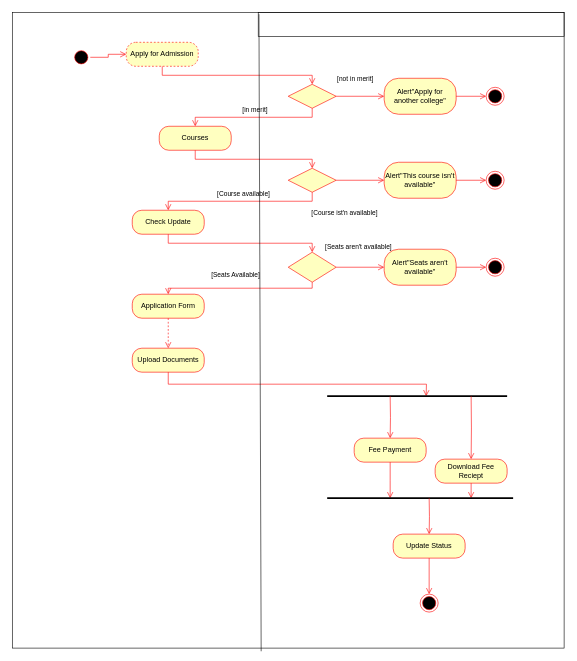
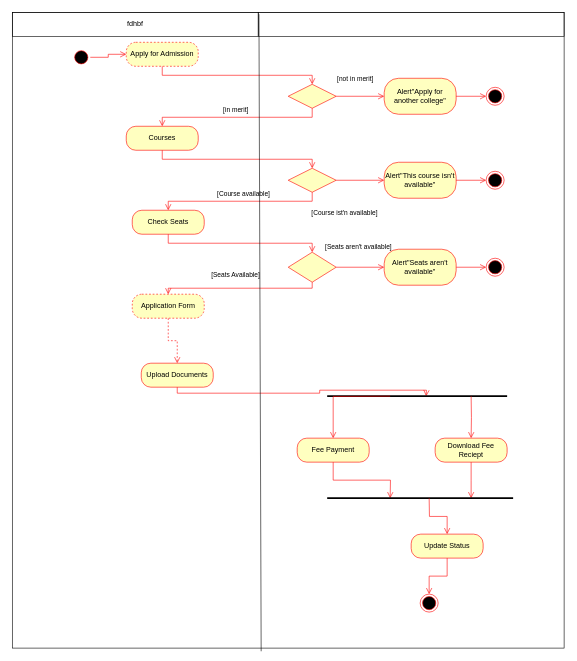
  <mxCell id="0" />
  <mxCell id="1" parent="0" />
  <mxCell id="2" value="" style="ellipse;html=1;shape=startState;fillColor=#000000;strokeColor=#ff0000;" vertex="1" parent="1"><mxGeometry x="120" y="80" width="30" height="30" as="geometry" /></mxCell>
  <mxCell id="3" value="" style="edgeStyle=orthogonalEdgeStyle;html=1;verticalAlign=bottom;endArrow=open;endSize=8;strokeColor=#ff0000;rounded=0;exitX=1;exitY=0.5;exitDx=0;exitDy=0;entryX=0;entryY=0.5;entryDx=0;entryDy=0;" edge="1" source="2" parent="1" target="4"><mxGeometry relative="1" as="geometry"><mxPoint x="420" y="100" as="targetPoint" /></mxGeometry></mxCell>
  <mxCell id="4" value="Apply for Admission" style="rounded=1;whiteSpace=wrap;html=1;arcSize=40;fontColor=#000000;fillColor=#ffffc0;strokeColor=#ff0000;dashed=1;" vertex="1" parent="1"><mxGeometry x="210" y="70" width="120" height="40" as="geometry" /></mxCell>
  <mxCell id="5" value="" style="edgeStyle=orthogonalEdgeStyle;html=1;verticalAlign=bottom;endArrow=open;endSize=8;strokeColor=#ff0000;rounded=0;entryX=0.5;entryY=0;entryDx=0;entryDy=0;exitX=0.5;exitY=1;exitDx=0;exitDy=0;" edge="1" source="4" parent="1" target="6"><mxGeometry relative="1" as="geometry"><mxPoint x="425" y="200" as="targetPoint" /></mxGeometry></mxCell>
  <mxCell id="6" value="&amp;nbsp;" style="rhombus;whiteSpace=wrap;html=1;fontColor=#000000;fillColor=#ffffc0;strokeColor=#ff0000;" vertex="1" parent="1"><mxGeometry x="480" y="140" width="80" height="40" as="geometry" /></mxCell>
  <mxCell id="7" value="[not in merit]" style="edgeStyle=orthogonalEdgeStyle;html=1;align=left;verticalAlign=bottom;endArrow=open;endSize=8;strokeColor=#ff0000;rounded=0;entryX=0;entryY=0.5;entryDx=0;entryDy=0;exitX=1;exitY=0.5;exitDx=0;exitDy=0;" edge="1" source="6" parent="1" target="39"><mxGeometry x="-1" y="20" relative="1" as="geometry"><mxPoint x="560" y="220" as="targetPoint" /><mxPoint as="offset" /></mxGeometry></mxCell>
  <mxCell id="8" value="[in merit]" style="edgeStyle=orthogonalEdgeStyle;html=1;align=left;verticalAlign=top;endArrow=open;endSize=8;strokeColor=#ff0000;rounded=0;exitX=0.5;exitY=1;exitDx=0;exitDy=0;entryX=0.5;entryY=0;entryDx=0;entryDy=0;" edge="1" source="6" parent="1" target="10"><mxGeometry x="0.179" y="-25" relative="1" as="geometry"><mxPoint x="420" y="300" as="targetPoint" /><mxPoint as="offset" /></mxGeometry></mxCell>
  <mxCell id="9" value="" style="ellipse;html=1;shape=endState;fillColor=#000000;strokeColor=#ff0000;" vertex="1" parent="1"><mxGeometry x="810" y="145" width="30" height="30" as="geometry" /></mxCell>
- <mxCell id="10" value="Courses" style="rounded=1;whiteSpace=wrap;html=1;arcSize=40;fontColor=#000000;fillColor=#ffffc0;strokeColor=#ff0000;" vertex="1" parent="1"><mxGeometry x="265" y="210" width="120" height="40" as="geometry" /></mxCell>
+ <mxCell id="10" value="Courses" style="rounded=1;whiteSpace=wrap;html=1;arcSize=40;fontColor=#000000;fillColor=#ffffc0;strokeColor=#ff0000;" vertex="1" parent="1"><mxGeometry x="210" y="210" width="120" height="40" as="geometry" /></mxCell>
  <mxCell id="11" value="" style="edgeStyle=orthogonalEdgeStyle;html=1;verticalAlign=bottom;endArrow=open;endSize=8;strokeColor=#ff0000;rounded=0;exitX=0.5;exitY=1;exitDx=0;exitDy=0;entryX=0.5;entryY=0;entryDx=0;entryDy=0;" edge="1" source="10" parent="1" target="12"><mxGeometry relative="1" as="geometry"><mxPoint x="420" y="400" as="targetPoint" /></mxGeometry></mxCell>
  <mxCell id="12" value="&amp;nbsp;" style="rhombus;whiteSpace=wrap;html=1;fontColor=#000000;fillColor=#ffffc0;strokeColor=#ff0000;" vertex="1" parent="1"><mxGeometry x="480" y="280" width="80" height="40" as="geometry" /></mxCell>
  <mxCell id="13" value="[Course ist'n available]" style="edgeStyle=orthogonalEdgeStyle;html=1;align=left;verticalAlign=bottom;endArrow=open;endSize=8;strokeColor=#ff0000;rounded=0;entryX=0.5;entryY=0;entryDx=0;entryDy=0;exitX=0.5;exitY=1;exitDx=0;exitDy=0;" edge="1" source="12" parent="1" target="16"><mxGeometry x="-1" y="-63" relative="1" as="geometry"><mxPoint x="210" y="420" as="targetPoint" /><mxPoint x="380" y="420" as="sourcePoint" /><Array as="points" /><mxPoint x="60" y="43" as="offset" /></mxGeometry></mxCell>
  <mxCell id="14" value="[Course available]" style="edgeStyle=orthogonalEdgeStyle;html=1;align=left;verticalAlign=top;endArrow=open;endSize=8;strokeColor=#ff0000;rounded=0;exitX=1;exitY=0.5;exitDx=0;exitDy=0;entryX=0;entryY=0.5;entryDx=0;entryDy=0;" edge="1" source="12" parent="1" target="40"><mxGeometry x="-1" y="-200" relative="1" as="geometry"><mxPoint x="620" y="300" as="targetPoint" /><mxPoint x="-200" y="-190" as="offset" /></mxGeometry></mxCell>
  <mxCell id="15" value="" style="ellipse;html=1;shape=endState;fillColor=#000000;strokeColor=#ff0000;" vertex="1" parent="1"><mxGeometry x="810" y="285" width="30" height="30" as="geometry" /></mxCell>
- <mxCell id="16" value="Check Update" style="rounded=1;whiteSpace=wrap;html=1;arcSize=40;fontColor=#000000;fillColor=#ffffc0;strokeColor=#ff0000;" vertex="1" parent="1"><mxGeometry x="220" y="350" width="120" height="40" as="geometry" /></mxCell>
+ <mxCell id="16" value="Check Seats" style="rounded=1;whiteSpace=wrap;html=1;arcSize=40;fontColor=#000000;fillColor=#ffffc0;strokeColor=#ff0000;" vertex="1" parent="1"><mxGeometry x="220" y="350" width="120" height="40" as="geometry" /></mxCell>
  <mxCell id="17" value="" style="edgeStyle=orthogonalEdgeStyle;html=1;verticalAlign=bottom;endArrow=open;endSize=8;strokeColor=#ff0000;rounded=0;entryX=0.5;entryY=0;entryDx=0;entryDy=0;exitX=0.5;exitY=1;exitDx=0;exitDy=0;" edge="1" source="16" parent="1" target="18"><mxGeometry relative="1" as="geometry"><mxPoint x="420" y="600" as="targetPoint" /><mxPoint x="420" y="540" as="sourcePoint" /></mxGeometry></mxCell>
  <mxCell id="18" value="&amp;nbsp;" style="rhombus;whiteSpace=wrap;html=1;fontColor=#000000;fillColor=#ffffc0;strokeColor=#ff0000;" vertex="1" parent="1"><mxGeometry x="480" y="420" width="80" height="50" as="geometry" /></mxCell>
  <mxCell id="19" value="[Seats aren't available]" style="edgeStyle=orthogonalEdgeStyle;html=1;align=left;verticalAlign=bottom;endArrow=open;endSize=8;strokeColor=#ff0000;rounded=0;entryX=0;entryY=0.5;entryDx=0;entryDy=0;exitX=1;exitY=0.5;exitDx=0;exitDy=0;" edge="1" source="18" parent="1" target="41"><mxGeometry x="-1" y="32" relative="1" as="geometry"><mxPoint x="630" y="620" as="targetPoint" /><Array as="points" /><mxPoint x="-20" y="7" as="offset" /></mxGeometry></mxCell>
  <mxCell id="20" value="[Seats Available]" style="edgeStyle=orthogonalEdgeStyle;html=1;align=left;verticalAlign=top;endArrow=open;endSize=8;strokeColor=#ff0000;rounded=0;entryX=0.5;entryY=0;entryDx=0;entryDy=0;exitX=0.5;exitY=1;exitDx=0;exitDy=0;" edge="1" source="18" parent="1" target="23"><mxGeometry x="0.385" y="-35" relative="1" as="geometry"><mxPoint x="420" y="730" as="targetPoint" /><mxPoint as="offset" /></mxGeometry></mxCell>
  <mxCell id="21" value="" style="edgeStyle=orthogonalEdgeStyle;html=1;verticalAlign=bottom;endArrow=open;endSize=8;strokeColor=#ff0000;rounded=0;exitX=1;exitY=0.5;exitDx=0;exitDy=0;entryX=0;entryY=0.5;entryDx=0;entryDy=0;" edge="1" source="41" parent="1" target="22"><mxGeometry relative="1" as="geometry"><mxPoint x="690" y="700" as="targetPoint" /><mxPoint x="690" y="640" as="sourcePoint" /></mxGeometry></mxCell>
  <mxCell id="22" value="" style="ellipse;html=1;shape=endState;fillColor=#000000;strokeColor=#ff0000;" vertex="1" parent="1"><mxGeometry x="810" y="430" width="30" height="30" as="geometry" /></mxCell>
- <mxCell id="23" value="Application Form" style="rounded=1;whiteSpace=wrap;html=1;arcSize=40;fontColor=#000000;fillColor=#ffffc0;strokeColor=#ff0000;" vertex="1" parent="1"><mxGeometry x="220" y="490" width="120" height="40" as="geometry" /></mxCell>
+ <mxCell id="23" value="Application Form" style="rounded=1;whiteSpace=wrap;html=1;arcSize=40;fontColor=#000000;fillColor=#ffffc0;strokeColor=#ff0000;dashed=1;" vertex="1" parent="1"><mxGeometry x="220" y="490" width="120" height="40" as="geometry" /></mxCell>
  <mxCell id="24" value="" style="edgeStyle=orthogonalEdgeStyle;html=1;verticalAlign=bottom;endArrow=open;endSize=8;strokeColor=#ff0000;rounded=0;exitX=0.5;exitY=1;exitDx=0;exitDy=0;entryX=0.5;entryY=0;entryDx=0;entryDy=0;dashed=1;" edge="1" source="23" parent="1" target="25"><mxGeometry relative="1" as="geometry"><mxPoint x="420" y="820" as="targetPoint" /></mxGeometry></mxCell>
- <mxCell id="25" value="Upload Documents" style="rounded=1;whiteSpace=wrap;html=1;arcSize=40;fontColor=#000000;fillColor=#ffffc0;strokeColor=#ff0000;" vertex="1" parent="1"><mxGeometry x="220" y="580" width="120" height="40" as="geometry" /></mxCell>
+ <mxCell id="25" value="Upload Documents" style="rounded=1;whiteSpace=wrap;html=1;arcSize=40;fontColor=#000000;fillColor=#ffffc0;strokeColor=#ff0000;" vertex="1" parent="1"><mxGeometry x="235" y="605" width="120" height="40" as="geometry" /></mxCell>
  <mxCell id="26" value="" style="edgeStyle=orthogonalEdgeStyle;html=1;verticalAlign=bottom;endArrow=open;endSize=8;strokeColor=#ff0000;rounded=0;exitX=0.5;exitY=1;exitDx=0;exitDy=0;" edge="1" source="25" parent="1"><mxGeometry relative="1" as="geometry"><mxPoint x="710" y="660" as="targetPoint" /></mxGeometry></mxCell>
  <mxCell id="27" value="" style="endArrow=none;startArrow=none;endFill=0;startFill=0;endSize=8;html=1;verticalAlign=bottom;labelBackgroundColor=none;strokeWidth=3;rounded=0;" edge="1" parent="1"><mxGeometry width="160" relative="1" as="geometry"><mxPoint x="545" y="660" as="sourcePoint" /><mxPoint x="845" y="660" as="targetPoint" /></mxGeometry></mxCell>
  <mxCell id="28" value="" style="edgeStyle=orthogonalEdgeStyle;html=1;verticalAlign=bottom;endArrow=open;endSize=8;strokeColor=#ff0000;rounded=0;entryX=0.5;entryY=0;entryDx=0;entryDy=0;" edge="1" parent="1" target="30"><mxGeometry relative="1" as="geometry"><mxPoint x="655" y="730" as="targetPoint" /><mxPoint x="650" y="660" as="sourcePoint" /></mxGeometry></mxCell>
  <mxCell id="29" value="" style="edgeStyle=orthogonalEdgeStyle;html=1;verticalAlign=bottom;endArrow=open;endSize=8;strokeColor=#ff0000;rounded=0;entryX=0.5;entryY=0;entryDx=0;entryDy=0;" edge="1" parent="1" target="32"><mxGeometry relative="1" as="geometry"><mxPoint x="775" y="730" as="targetPoint" /><mxPoint x="785" y="660" as="sourcePoint" /><Array as="points" /></mxGeometry></mxCell>
- <mxCell id="30" value="Fee Payment" style="rounded=1;whiteSpace=wrap;html=1;arcSize=40;fontColor=#000000;fillColor=#ffffc0;strokeColor=#ff0000;" vertex="1" parent="1"><mxGeometry x="590" y="730" width="120" height="40" as="geometry" /></mxCell>
+ <mxCell id="30" value="Fee Payment" style="rounded=1;whiteSpace=wrap;html=1;arcSize=40;fontColor=#000000;fillColor=#ffffc0;strokeColor=#ff0000;" vertex="1" parent="1"><mxGeometry x="495" y="730" width="120" height="40" as="geometry" /></mxCell>
  <mxCell id="31" value="" style="edgeStyle=orthogonalEdgeStyle;html=1;verticalAlign=bottom;endArrow=open;endSize=8;strokeColor=#ff0000;rounded=0;exitX=0.5;exitY=1;exitDx=0;exitDy=0;" edge="1" source="30" parent="1"><mxGeometry relative="1" as="geometry"><mxPoint x="650" y="830" as="targetPoint" /></mxGeometry></mxCell>
- <mxCell id="32" value="Download Fee Reciept" style="rounded=1;whiteSpace=wrap;html=1;arcSize=40;fontColor=#000000;fillColor=#ffffc0;strokeColor=#ff0000;" vertex="1" parent="1"><mxGeometry x="725" y="765" width="120" height="40" as="geometry" /></mxCell>
+ <mxCell id="32" value="Download Fee Reciept" style="rounded=1;whiteSpace=wrap;html=1;arcSize=40;fontColor=#000000;fillColor=#ffffc0;strokeColor=#ff0000;" vertex="1" parent="1"><mxGeometry x="725" y="730" width="120" height="40" as="geometry" /></mxCell>
  <mxCell id="33" value="" style="edgeStyle=orthogonalEdgeStyle;html=1;verticalAlign=bottom;endArrow=open;endSize=8;strokeColor=#ff0000;rounded=0;exitX=0.5;exitY=1;exitDx=0;exitDy=0;" edge="1" source="32" parent="1"><mxGeometry relative="1" as="geometry"><mxPoint x="785" y="830" as="targetPoint" /></mxGeometry></mxCell>
  <mxCell id="34" value="" style="endArrow=none;startArrow=none;endFill=0;startFill=0;endSize=8;html=1;verticalAlign=bottom;labelBackgroundColor=none;strokeWidth=3;rounded=0;" edge="1" parent="1"><mxGeometry width="160" relative="1" as="geometry"><mxPoint x="545" y="830" as="sourcePoint" /><mxPoint x="855" y="830" as="targetPoint" /></mxGeometry></mxCell>
- <mxCell id="35" value="Update Status" style="rounded=1;whiteSpace=wrap;html=1;arcSize=40;fontColor=#000000;fillColor=#ffffc0;strokeColor=#ff0000;" vertex="1" parent="1"><mxGeometry x="655" y="890" width="120" height="40" as="geometry" /></mxCell>
+ <mxCell id="35" value="Update Status" style="rounded=1;whiteSpace=wrap;html=1;arcSize=40;fontColor=#000000;fillColor=#ffffc0;strokeColor=#ff0000;" vertex="1" parent="1"><mxGeometry x="685" y="890" width="120" height="40" as="geometry" /></mxCell>
  <mxCell id="36" value="" style="edgeStyle=orthogonalEdgeStyle;html=1;verticalAlign=bottom;endArrow=open;endSize=8;strokeColor=#ff0000;rounded=0;entryX=0.5;entryY=0;entryDx=0;entryDy=0;exitX=0.5;exitY=1;exitDx=0;exitDy=0;" edge="1" source="35" parent="1" target="38"><mxGeometry relative="1" as="geometry"><mxPoint x="715" y="990" as="targetPoint" /></mxGeometry></mxCell>
  <mxCell id="37" value="" style="edgeStyle=orthogonalEdgeStyle;html=1;verticalAlign=bottom;endArrow=open;endSize=8;strokeColor=#ff0000;rounded=0;entryX=0.5;entryY=0;entryDx=0;entryDy=0;" edge="1" parent="1" target="35"><mxGeometry relative="1" as="geometry"><mxPoint x="725" y="1000" as="targetPoint" /><mxPoint x="715" y="830" as="sourcePoint" /></mxGeometry></mxCell>
  <mxCell id="38" value="" style="ellipse;html=1;shape=endState;fillColor=#000000;strokeColor=#ff0000;" vertex="1" parent="1"><mxGeometry x="700" y="990" width="30" height="30" as="geometry" /></mxCell>
  <mxCell id="39" value="Alert&quot;Apply for another college&quot;" style="whiteSpace=wrap;html=1;fillColor=#ffffc0;strokeColor=#ff0000;fontColor=#000000;rounded=1;arcSize=40;" vertex="1" parent="1"><mxGeometry x="640" y="130" width="120" height="60" as="geometry" /></mxCell>
  <mxCell id="40" value="Alert&quot;This course isn't available&quot;" style="whiteSpace=wrap;html=1;fillColor=#ffffc0;strokeColor=#ff0000;fontColor=#000000;rounded=1;arcSize=40;" vertex="1" parent="1"><mxGeometry x="640" y="270" width="120" height="60" as="geometry" /></mxCell>
  <mxCell id="41" value="Alert&quot;Seats aren't available&quot;" style="whiteSpace=wrap;html=1;fillColor=#ffffc0;strokeColor=#ff0000;fontColor=#000000;rounded=1;arcSize=40;" vertex="1" parent="1"><mxGeometry x="640" y="415" width="120" height="60" as="geometry" /></mxCell>
  <mxCell id="42" value="" style="edgeStyle=orthogonalEdgeStyle;html=1;verticalAlign=bottom;endArrow=open;endSize=8;strokeColor=#ff0000;rounded=0;exitX=1;exitY=0.5;exitDx=0;exitDy=0;entryX=0;entryY=0.5;entryDx=0;entryDy=0;" edge="1" parent="1" source="39" target="9"><mxGeometry relative="1" as="geometry"><mxPoint x="430" y="110" as="targetPoint" /><mxPoint x="430" y="70" as="sourcePoint" /></mxGeometry></mxCell>
  <mxCell id="43" value="" style="edgeStyle=orthogonalEdgeStyle;html=1;verticalAlign=bottom;endArrow=open;endSize=8;strokeColor=#ff0000;rounded=0;exitX=1;exitY=0.5;exitDx=0;exitDy=0;entryX=0;entryY=0.5;entryDx=0;entryDy=0;" edge="1" parent="1" source="40" target="15"><mxGeometry relative="1" as="geometry"><mxPoint x="820" y="170" as="targetPoint" /><mxPoint x="770" y="170" as="sourcePoint" /></mxGeometry></mxCell>
  <mxCell id="44" value="" style="rounded=0;whiteSpace=wrap;html=1;fillColor=none;" vertex="1" parent="1"><mxGeometry x="20" y="20" width="920" height="1060" as="geometry" /></mxCell>
  <mxCell id="45" value="" style="endArrow=none;html=1;rounded=0;entryX=0.447;entryY=0.003;entryDx=0;entryDy=0;entryPerimeter=0;exitX=0.451;exitY=1.005;exitDx=0;exitDy=0;exitPerimeter=0;" edge="1" parent="1" source="44" target="44"><mxGeometry width="50" height="50" relative="1" as="geometry"><mxPoint x="420" y="270" as="sourcePoint" /><mxPoint x="470" y="220" as="targetPoint" /></mxGeometry></mxCell>
+ <mxCell id="46" value="fdhbf" style="rounded=0;whiteSpace=wrap;html=1;fillColor=none;" vertex="1" parent="1"><mxGeometry x="20" y="20" width="410" height="40" as="geometry" /></mxCell>
  <mxCell id="47" value="" style="rounded=0;whiteSpace=wrap;html=1;fillColor=none;" vertex="1" parent="1"><mxGeometry x="430" y="20" width="510" height="40" as="geometry" /></mxCell>
